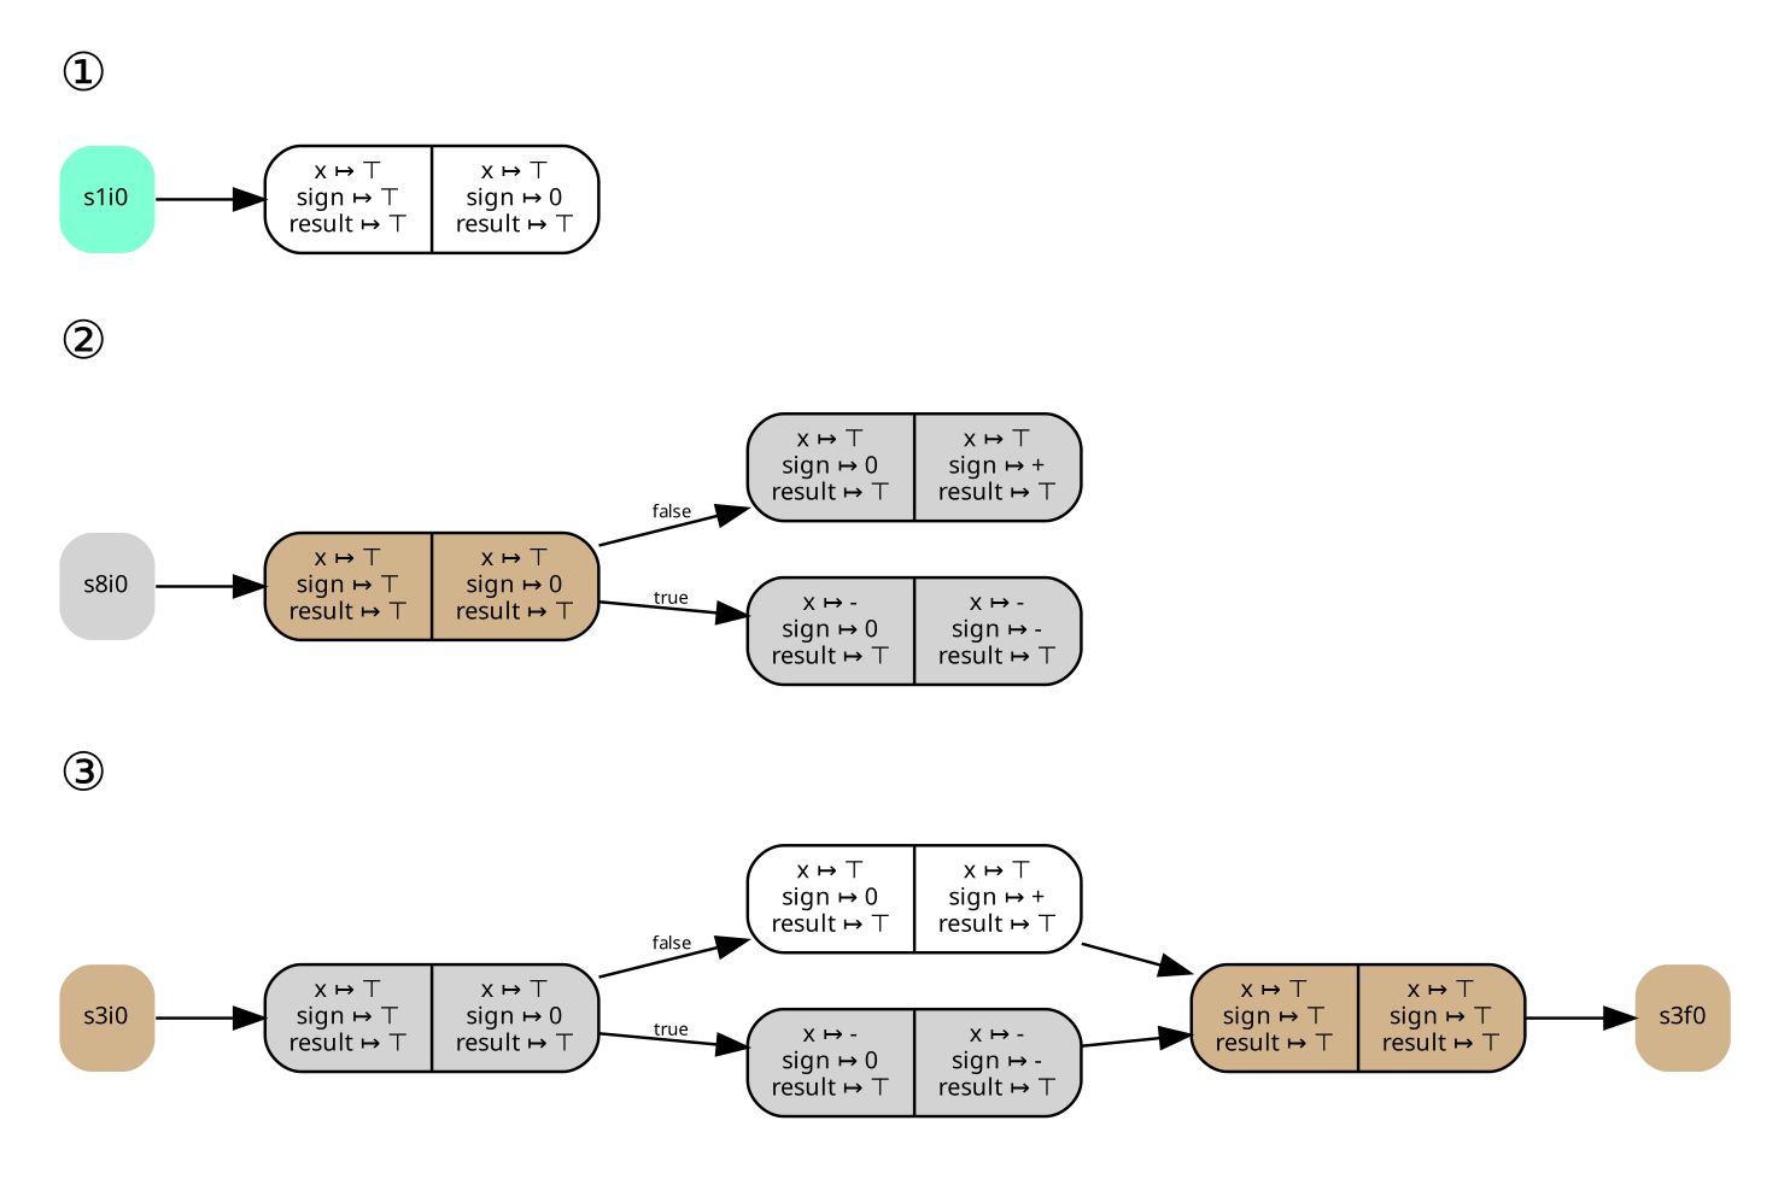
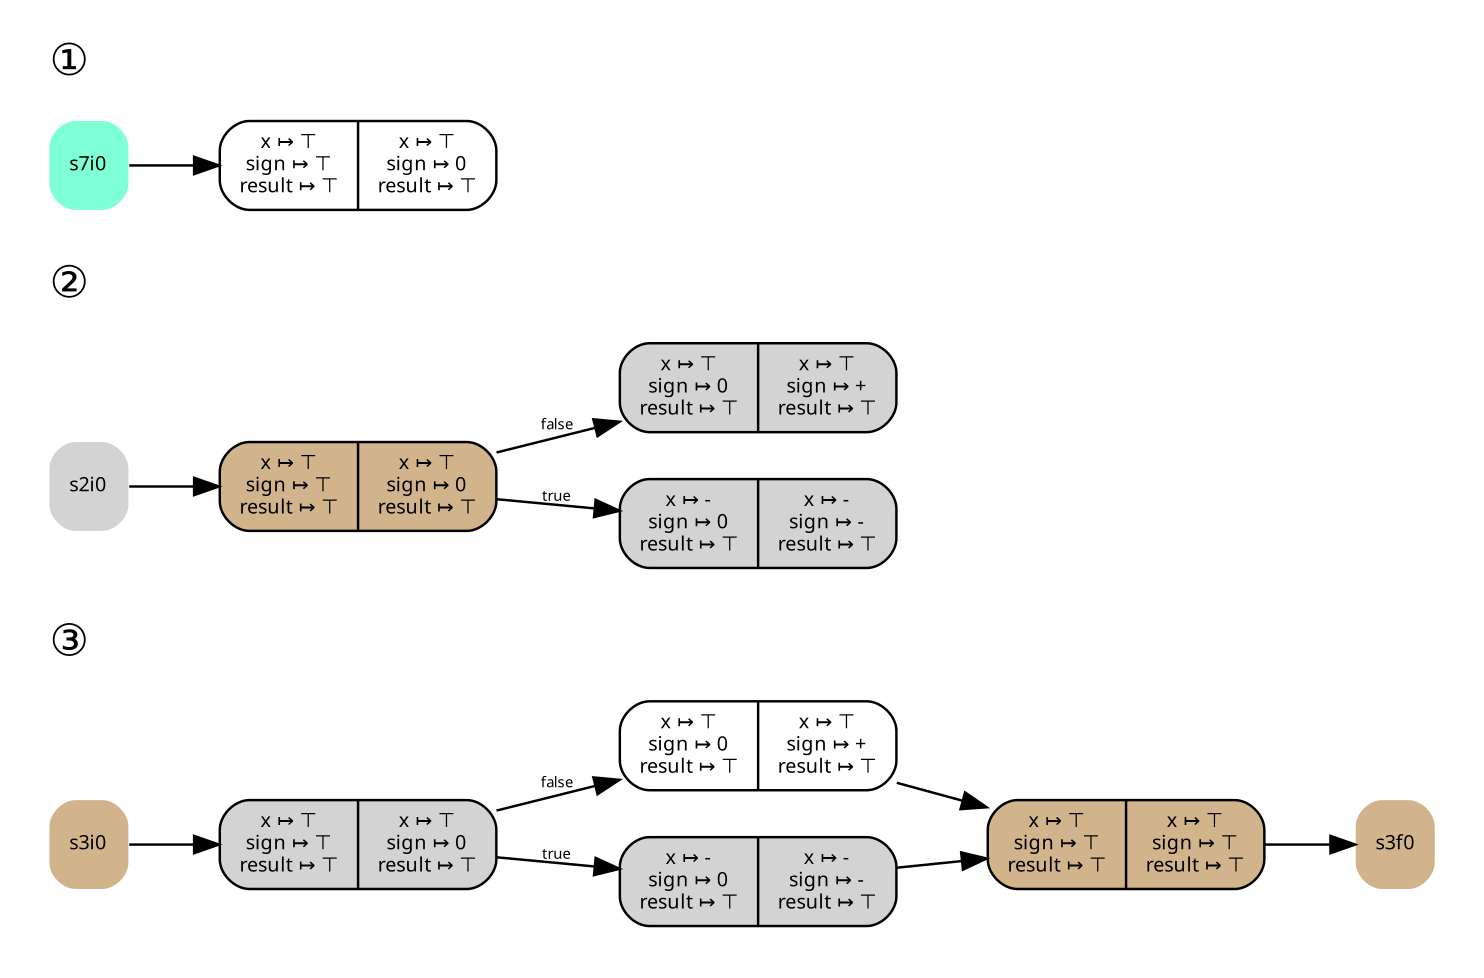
  digraph {
    fontname="Noto Sans"
    fontsize=18.0
    rankdir=LR
    node [fillcolor=lightgrey fontname="Noto Sans" fontsize=8.0 shape=record style="rounded,filled"]
    edge [fontname="Noto Sans" fontsize=6.0]
    s3i0 [fillcolor=tan height=0.5 shape=plaintext width=0.01]
    n2 [height=0.5 label="{x ↦ ⊤\nsign ↦ ⊤\nresult ↦ ⊤ | x ↦ ⊤\nsign ↦ 0\nresult ↦ ⊤}" width=0.5]
    s3f0 [fillcolor=tan height=0.5 shape=plaintext width=0.01]
    n4 [height=0.5 label="{x ↦ -\nsign ↦ 0\nresult ↦ ⊤ | x ↦ -\nsign ↦ -\nresult ↦ ⊤ }" width=0.5]
    n5 [fillcolor=white height=0.5 label="{x ↦ ⊤\nsign ↦ 0\nresult ↦ ⊤ | x ↦ ⊤\nsign ↦ +\nresult ↦ ⊤ }" width=0.5]
    n6 [fillcolor=tan height=0.5 label="{x ↦ ⊤\nsign ↦ ⊤\nresult ↦ ⊤ | x ↦ ⊤\nsign ↦ ⊤\nresult ↦ ⊤ }" width=0.5]
-   s2i0 [height=0.5 shape=plaintext width=0.01 label=s8i0]
+   s2i0 [height=0.5 shape=plaintext width=0.01]
    n8 [fillcolor=tan height=0.5 label="{x ↦ ⊤\nsign ↦ ⊤\nresult ↦ ⊤ | x ↦ ⊤\nsign ↦ 0\nresult ↦ ⊤}" width=0.5]
    n9 [height=0.5 label="{x ↦ -\nsign ↦ 0\nresult ↦ ⊤ | x ↦ -\nsign ↦ -\nresult ↦ ⊤ }" width=0.5]
    n10 [height=0.5 label="{x ↦ ⊤\nsign ↦ 0\nresult ↦ ⊤ | x ↦ ⊤\nsign ↦ +\nresult ↦ ⊤ }" width=0.5]
-   s1i0 [fillcolor=aquamarine height=0.5 shape=plaintext width=0.01]
+   s1i0 [fillcolor=aquamarine height=0.5 shape=plaintext width=0.01 label=s7i0]
    n12 [fillcolor=white height=0.5 label="{x ↦ ⊤\nsign ↦ ⊤\nresult ↦ ⊤ | x ↦ ⊤\nsign ↦ 0\nresult ↦ ⊤}" width=0.5]
    subgraph cluster_1 {
      color=white
      label="③"
      labeljust=l
      s3i0
      n2
      s3f0
      n4
      n5
      n6
    }
    subgraph cluster_2 {
      color=white
      label="②"
      labeljust=l
      s2i0
      n8
      n9
      n10
    }
    subgraph cluster_3 {
      color=white
      label="①"
      labeljust=l
      s1i0
      n12
    }
    s3i0 -> n2
    n2 -> n4 [label=true]
    n2 -> n5 [label=false]
    n4 -> n6
    n5 -> n6
    n6 -> s3f0
    s2i0 -> n8
    n8 -> n9 [label=true]
    n8 -> n10 [label=false]
    s1i0 -> n12 [fontsize=""]
  }
